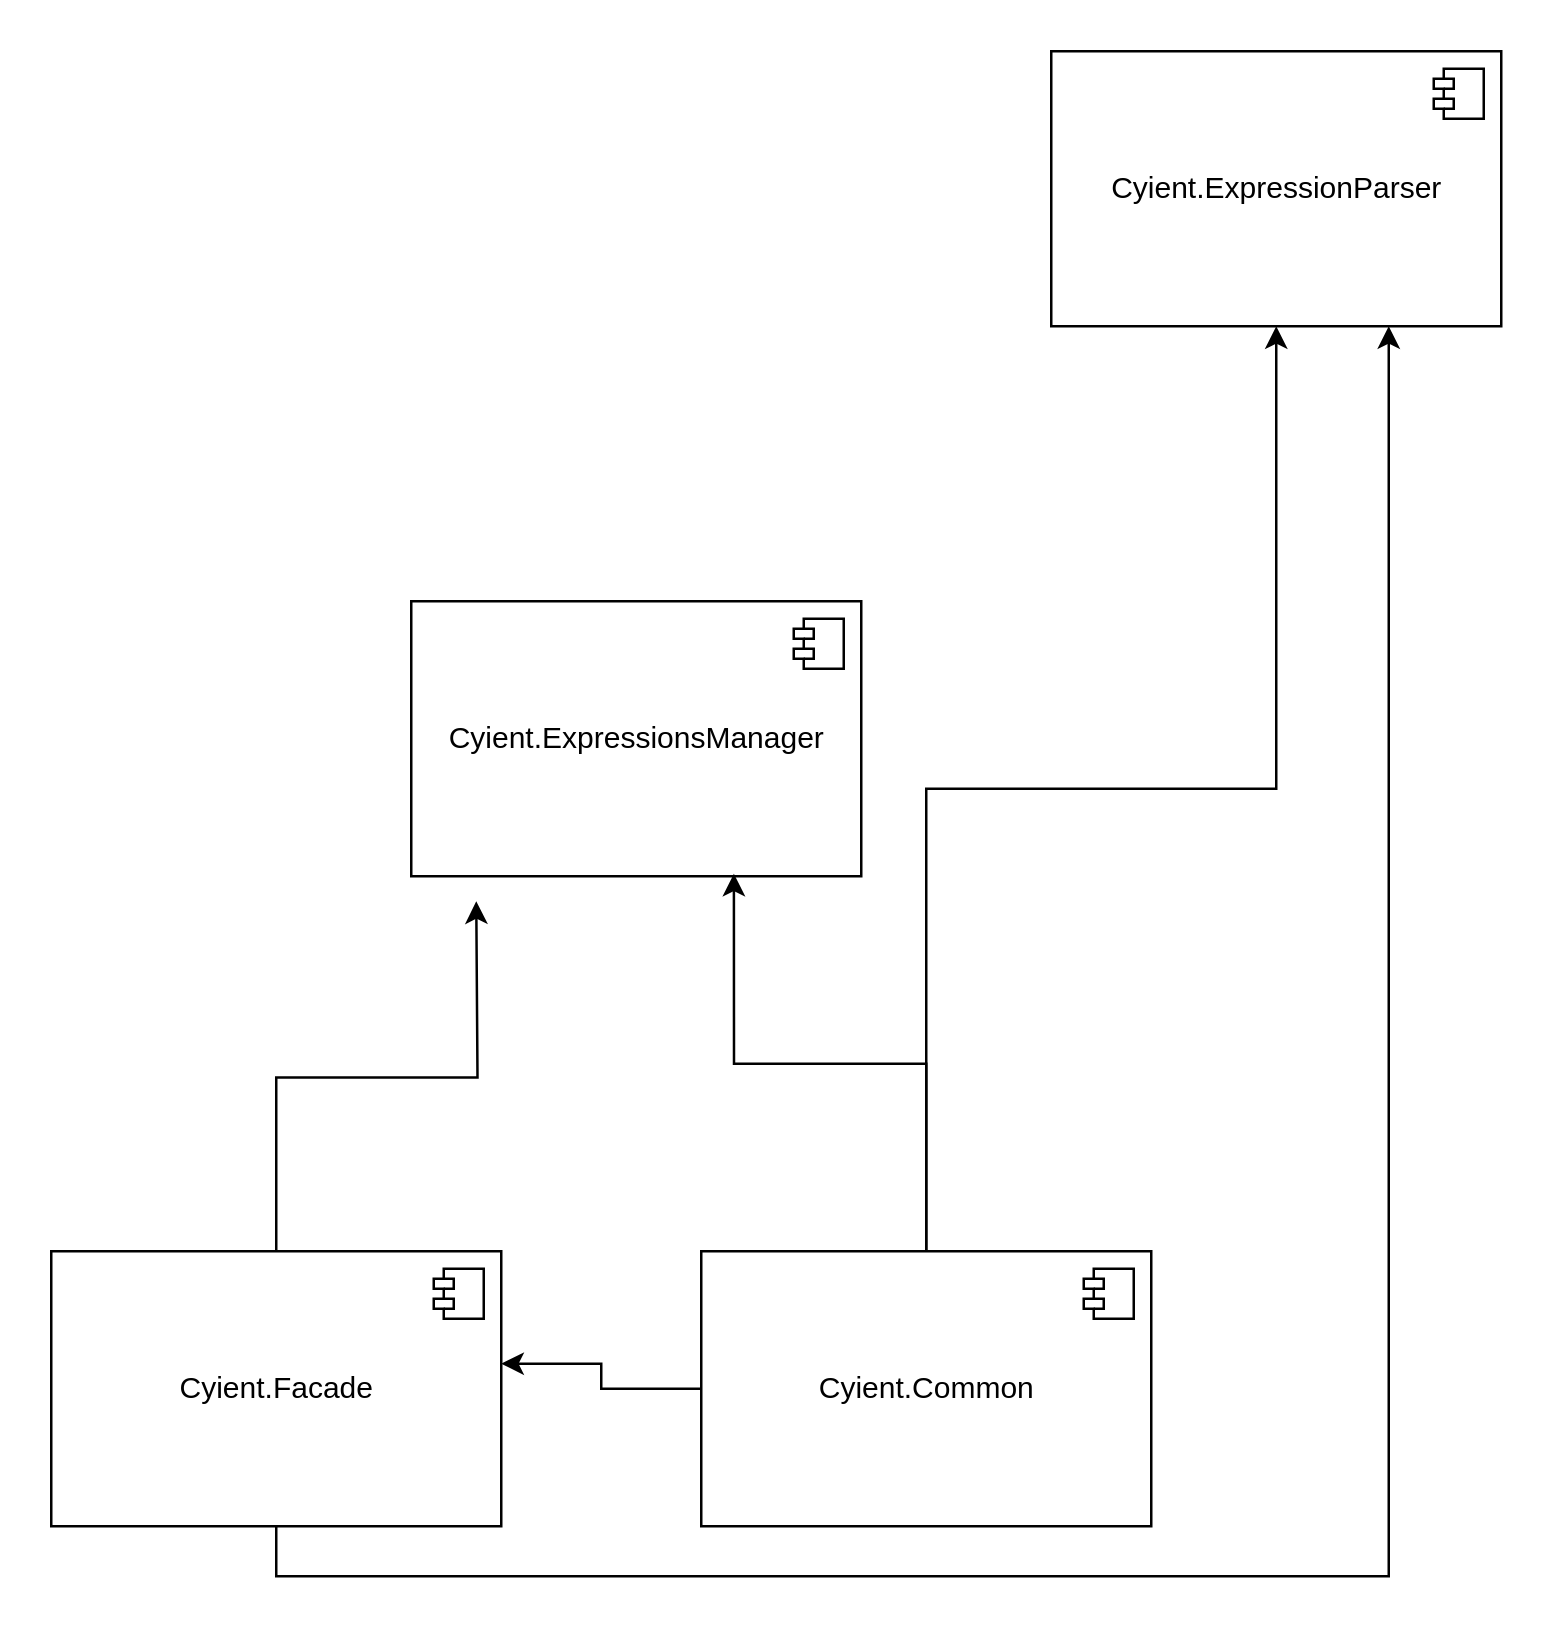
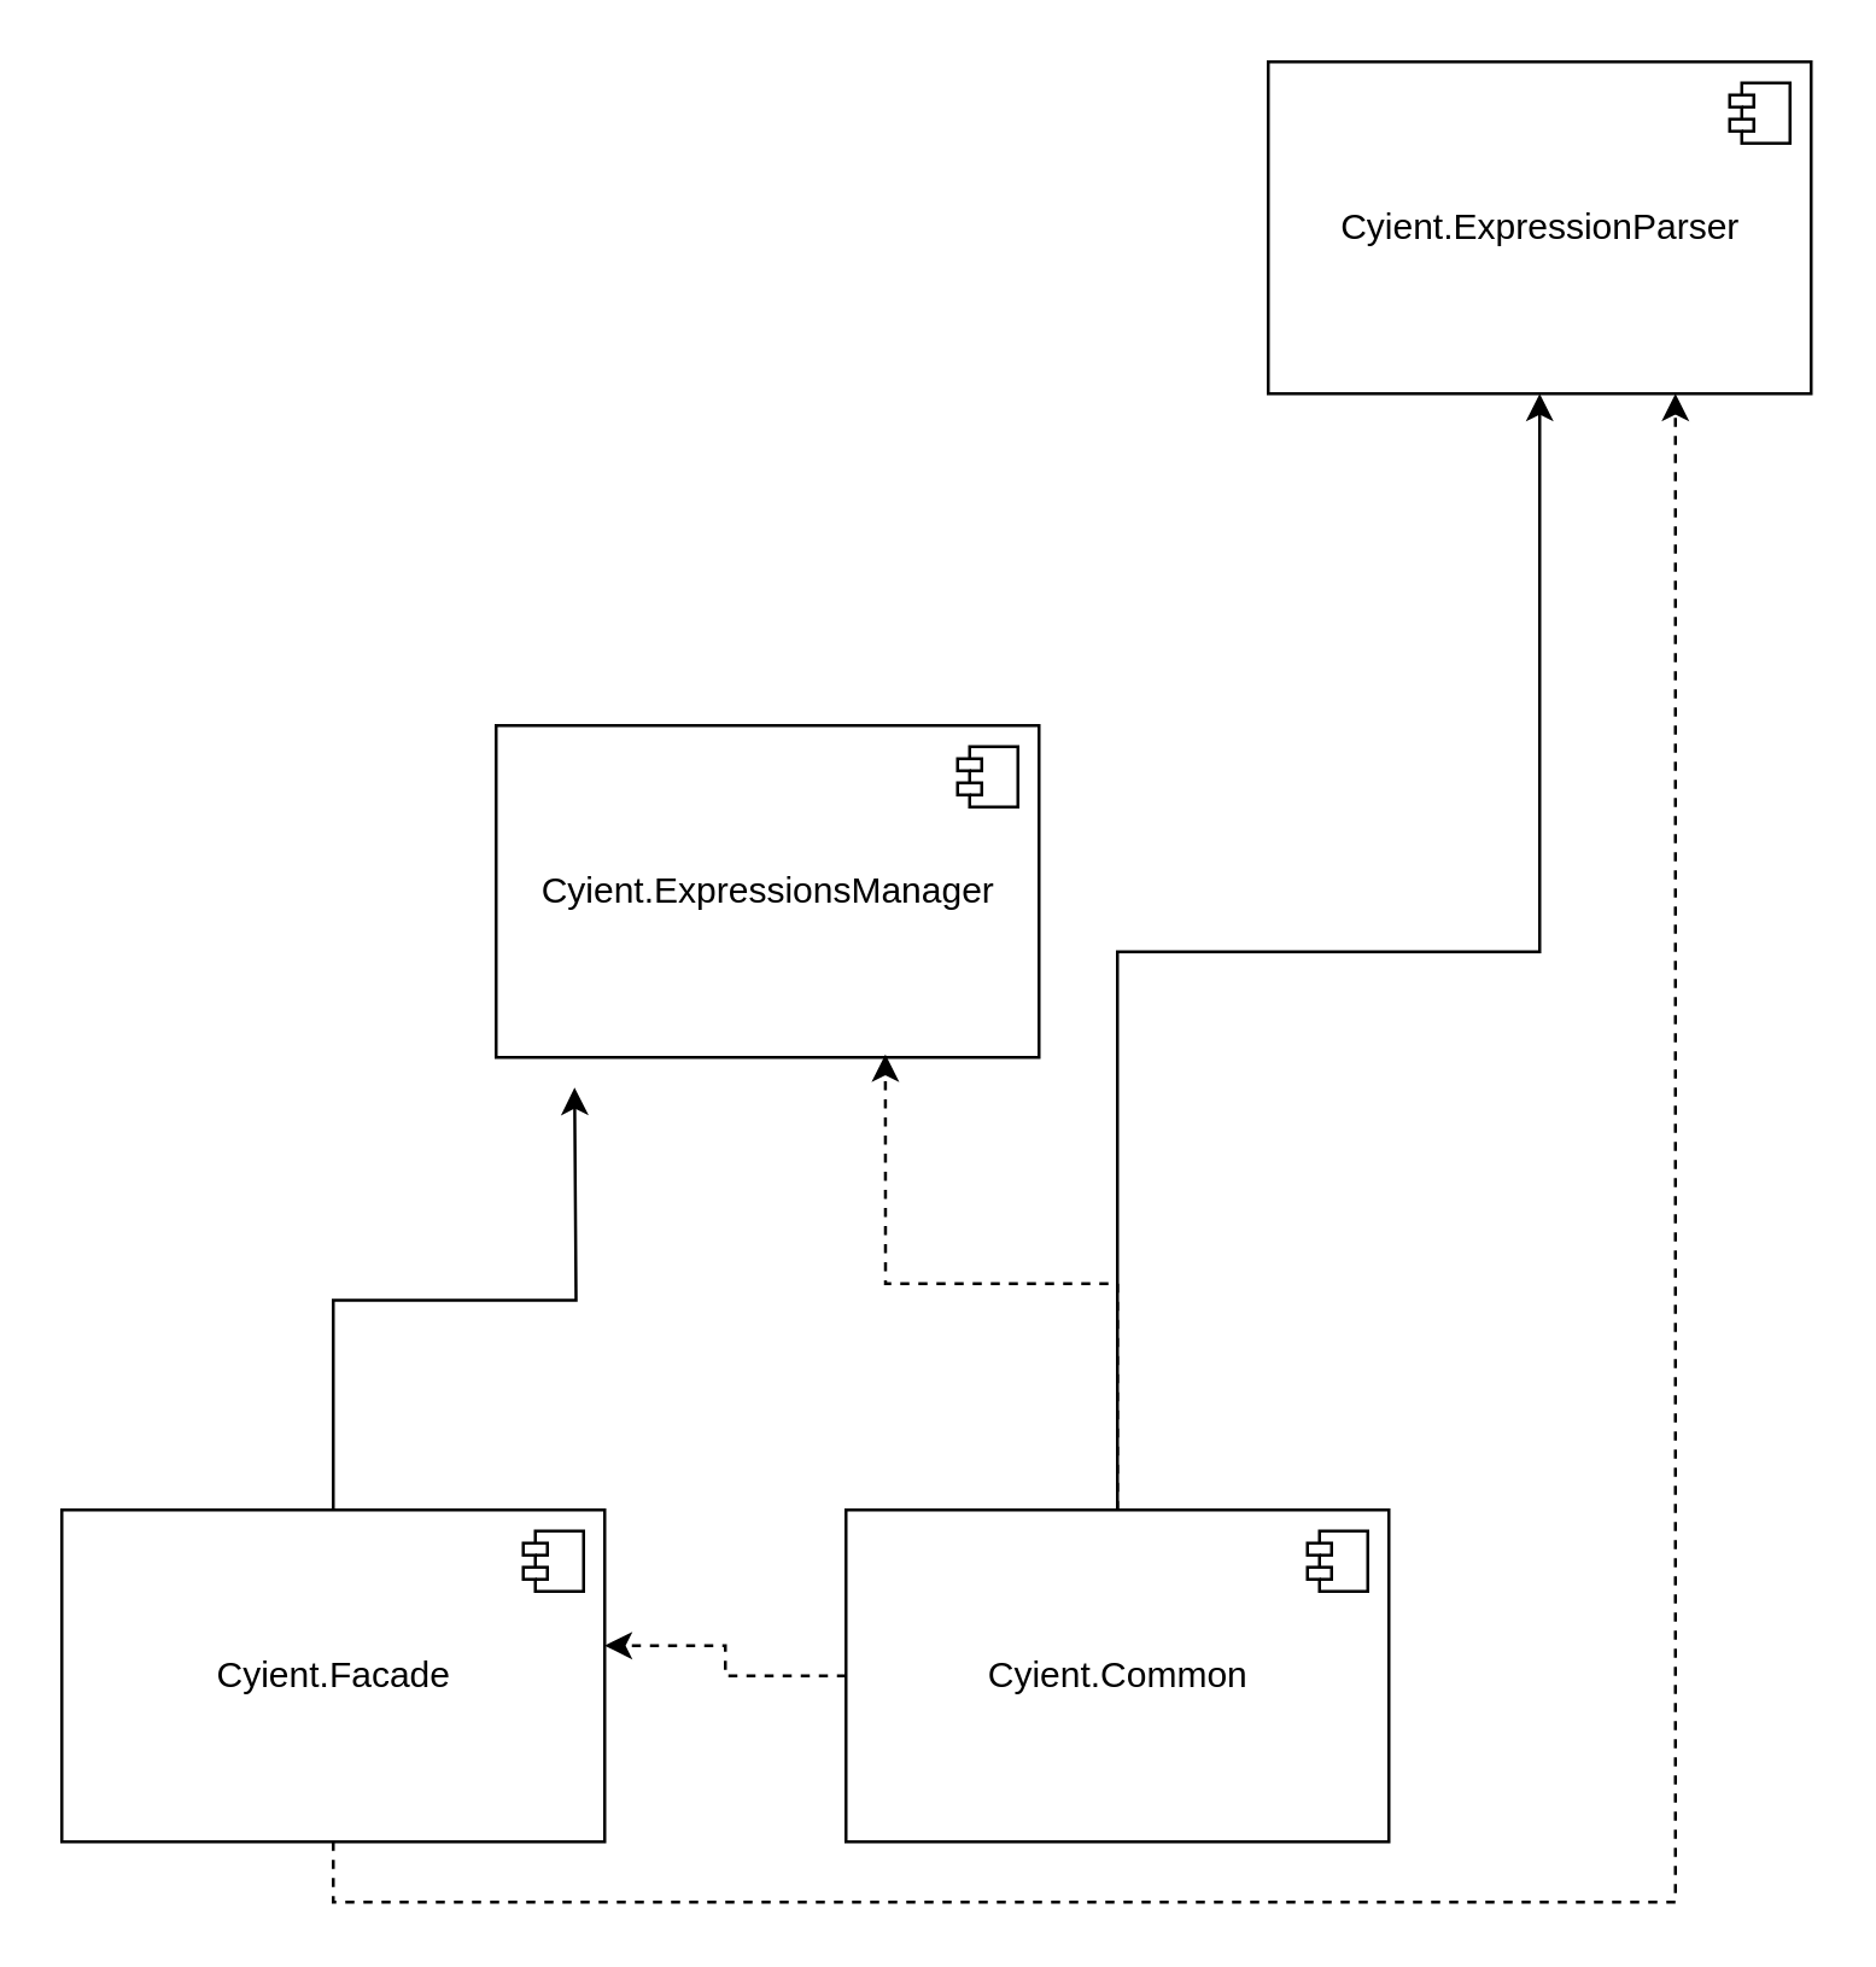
  <mxCell id="0" />
  <mxCell id="1" parent="0" />
  <mxCell id="2" value="Cyient.ExpressionParser" style="html=1;dropTarget=0;" vertex="1" parent="1"><mxGeometry x="420" y="20" width="180" height="110" as="geometry" /></mxCell>
  <mxCell id="3" value="" style="shape=module;jettyWidth=8;jettyHeight=4;" vertex="1" parent="2"><mxGeometry x="1" width="20" height="20" relative="1" as="geometry"><mxPoint x="-27" y="7" as="offset" /></mxGeometry></mxCell>
  <mxCell id="4" value="Cyient.ExpressionsManager" style="html=1;dropTarget=0;" vertex="1" parent="1"><mxGeometry x="164" y="240" width="180" height="110" as="geometry" /></mxCell>
  <mxCell id="5" value="" style="shape=module;jettyWidth=8;jettyHeight=4;" vertex="1" parent="4"><mxGeometry x="1" width="20" height="20" relative="1" as="geometry"><mxPoint x="-27" y="7" as="offset" /></mxGeometry></mxCell>
- <mxCell id="6" style="edgeStyle=orthogonalEdgeStyle;rounded=0;orthogonalLoop=1;jettySize=auto;html=1;entryX=1;entryY=0.409;entryDx=0;entryDy=0;entryPerimeter=0;" edge="1" parent="1" source="9" target="12"><mxGeometry relative="1" as="geometry" /></mxCell>
- <mxCell id="7" style="edgeStyle=orthogonalEdgeStyle;rounded=0;orthogonalLoop=1;jettySize=auto;html=1;entryX=0.717;entryY=0.991;entryDx=0;entryDy=0;entryPerimeter=0;" edge="1" parent="1" source="9" target="4"><mxGeometry relative="1" as="geometry" /></mxCell>
+ <mxCell id="6" style="edgeStyle=orthogonalEdgeStyle;rounded=0;orthogonalLoop=1;jettySize=auto;html=1;entryX=1;entryY=0.409;entryDx=0;entryDy=0;entryPerimeter=0;dashed=1;" edge="1" parent="1" source="9" target="12"><mxGeometry relative="1" as="geometry" /></mxCell>
+ <mxCell id="7" style="edgeStyle=orthogonalEdgeStyle;rounded=0;orthogonalLoop=1;jettySize=auto;html=1;entryX=0.717;entryY=0.991;entryDx=0;entryDy=0;entryPerimeter=0;dashed=1;" edge="1" parent="1" source="9" target="4"><mxGeometry relative="1" as="geometry" /></mxCell>
  <mxCell id="8" style="edgeStyle=orthogonalEdgeStyle;rounded=0;orthogonalLoop=1;jettySize=auto;html=1;" edge="1" parent="1" source="9" target="2"><mxGeometry relative="1" as="geometry" /></mxCell>
  <mxCell id="9" value="Cyient.Common" style="html=1;dropTarget=0;" vertex="1" parent="1"><mxGeometry x="280" y="500" width="180" height="110" as="geometry" /></mxCell>
  <mxCell id="10" value="" style="shape=module;jettyWidth=8;jettyHeight=4;" vertex="1" parent="9"><mxGeometry x="1" width="20" height="20" relative="1" as="geometry"><mxPoint x="-27" y="7" as="offset" /></mxGeometry></mxCell>
  <mxCell id="11" style="edgeStyle=orthogonalEdgeStyle;rounded=0;orthogonalLoop=1;jettySize=auto;html=1;" edge="1" parent="1" source="12"><mxGeometry relative="1" as="geometry"><mxPoint x="190" y="360" as="targetPoint" /></mxGeometry></mxCell>
  <mxCell id="12" value="Cyient.Facade" style="html=1;dropTarget=0;" vertex="1" parent="1"><mxGeometry x="20" y="500" width="180" height="110" as="geometry" /></mxCell>
  <mxCell id="13" value="" style="shape=module;jettyWidth=8;jettyHeight=4;" vertex="1" parent="12"><mxGeometry x="1" width="20" height="20" relative="1" as="geometry"><mxPoint x="-27" y="7" as="offset" /></mxGeometry></mxCell>
- <mxCell id="14" style="edgeStyle=orthogonalEdgeStyle;rounded=0;orthogonalLoop=1;jettySize=auto;html=1;entryX=0.75;entryY=1;entryDx=0;entryDy=0;" edge="1" parent="1" source="12" target="2"><mxGeometry relative="1" as="geometry"><mxPoint x="200" y="555" as="sourcePoint" /><mxPoint x="555" y="130" as="targetPoint" /><Array as="points"><mxPoint x="110" y="630" /><mxPoint x="555" y="630" /></Array></mxGeometry></mxCell>
+ <mxCell id="14" style="edgeStyle=orthogonalEdgeStyle;rounded=0;orthogonalLoop=1;jettySize=auto;html=1;entryX=0.75;entryY=1;entryDx=0;entryDy=0;dashed=1;" edge="1" parent="1" source="12" target="2"><mxGeometry relative="1" as="geometry"><mxPoint x="200" y="555" as="sourcePoint" /><mxPoint x="555" y="130" as="targetPoint" /><Array as="points"><mxPoint x="110" y="630" /><mxPoint x="555" y="630" /></Array></mxGeometry></mxCell>
